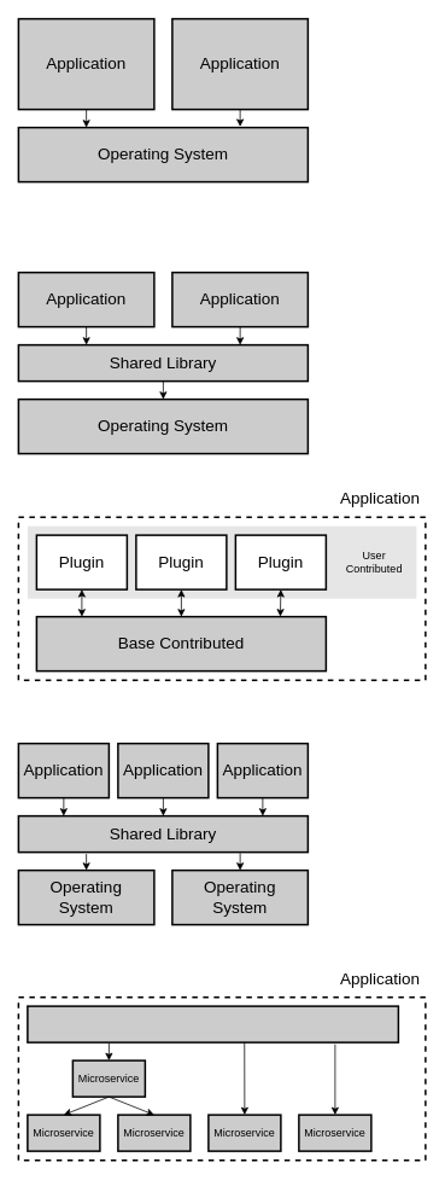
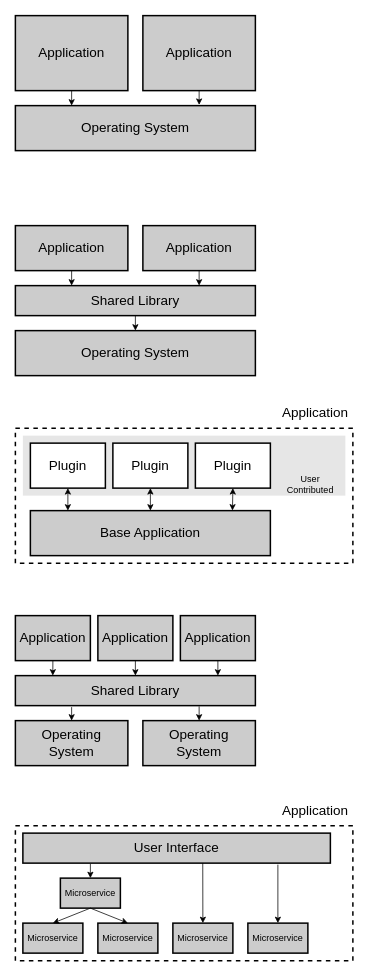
  <mxCell id="0" />
  <mxCell id="1" parent="0" />
  <mxCell id="2" value="" style="rounded=0;whiteSpace=wrap;html=1;strokeWidth=2;fillColor=none;dashed=1;" parent="1" vertex="1"><mxGeometry x="20" y="570" width="450" height="180" as="geometry" /></mxCell>
  <mxCell id="3" value="" style="rounded=0;whiteSpace=wrap;html=1;strokeWidth=1;fillColor=#E6E6E6;strokeColor=none;" parent="1" vertex="1"><mxGeometry x="30" y="580" width="430" height="80" as="geometry" /></mxCell>
  <mxCell id="4" value="" style="rounded=0;whiteSpace=wrap;html=1;fillColor=#CCCCCC;strokeWidth=2;" parent="1" vertex="1"><mxGeometry x="20" y="20" width="150" height="100" as="geometry" /></mxCell>
  <mxCell id="5" value="&lt;font style=&quot;font-size: 18px&quot;&gt;Application&lt;/font&gt;" style="text;html=1;strokeColor=none;fillColor=none;align=center;verticalAlign=middle;whiteSpace=wrap;rounded=0;" parent="1" vertex="1"><mxGeometry x="20" y="60" width="150" height="20" as="geometry" /></mxCell>
  <mxCell id="6" value="" style="rounded=0;whiteSpace=wrap;html=1;fillColor=#CCCCCC;strokeWidth=2;" parent="1" vertex="1"><mxGeometry x="190" y="20" width="150" height="100" as="geometry" /></mxCell>
  <mxCell id="7" value="&lt;font style=&quot;font-size: 18px&quot;&gt;Application&lt;/font&gt;" style="text;html=1;strokeColor=none;fillColor=none;align=center;verticalAlign=middle;whiteSpace=wrap;rounded=0;" parent="1" vertex="1"><mxGeometry x="190" y="60" width="150" height="20" as="geometry" /></mxCell>
  <mxCell id="8" value="" style="rounded=0;whiteSpace=wrap;html=1;strokeWidth=2;fillColor=#CCCCCC;" parent="1" vertex="1"><mxGeometry x="20" y="140" width="320" height="60" as="geometry" /></mxCell>
  <mxCell id="9" value="&lt;font style=&quot;font-size: 18px&quot;&gt;Operating System&lt;/font&gt;" style="text;html=1;strokeColor=none;fillColor=none;align=center;verticalAlign=middle;whiteSpace=wrap;rounded=0;" parent="1" vertex="1"><mxGeometry x="20" y="160" width="320" height="20" as="geometry" /></mxCell>
  <mxCell id="10" value="" style="rounded=0;whiteSpace=wrap;html=1;fillColor=#CCCCCC;strokeWidth=2;" parent="1" vertex="1"><mxGeometry x="20" y="300" width="150" height="60" as="geometry" /></mxCell>
  <mxCell id="11" value="&lt;font style=&quot;font-size: 18px&quot;&gt;Application&lt;/font&gt;" style="text;html=1;strokeColor=none;fillColor=none;align=center;verticalAlign=middle;whiteSpace=wrap;rounded=0;" parent="1" vertex="1"><mxGeometry x="20" y="320" width="150" height="20" as="geometry" /></mxCell>
  <mxCell id="12" value="" style="rounded=0;whiteSpace=wrap;html=1;fillColor=#CCCCCC;strokeWidth=2;" parent="1" vertex="1"><mxGeometry x="190" y="300" width="150" height="60" as="geometry" /></mxCell>
  <mxCell id="13" value="&lt;font style=&quot;font-size: 18px&quot;&gt;Application&lt;/font&gt;" style="text;html=1;strokeColor=none;fillColor=none;align=center;verticalAlign=middle;whiteSpace=wrap;rounded=0;" parent="1" vertex="1"><mxGeometry x="190" y="320" width="150" height="20" as="geometry" /></mxCell>
  <mxCell id="14" value="" style="rounded=0;whiteSpace=wrap;html=1;strokeWidth=2;fillColor=#CCCCCC;" parent="1" vertex="1"><mxGeometry x="20" y="440" width="320" height="60" as="geometry" /></mxCell>
  <mxCell id="15" value="&lt;font style=&quot;font-size: 18px&quot;&gt;Operating System&lt;/font&gt;" style="text;html=1;strokeColor=none;fillColor=none;align=center;verticalAlign=middle;whiteSpace=wrap;rounded=0;" parent="1" vertex="1"><mxGeometry x="20" y="460" width="320" height="20" as="geometry" /></mxCell>
  <mxCell id="16" value="" style="rounded=0;whiteSpace=wrap;html=1;strokeWidth=2;fillColor=#CCCCCC;" parent="1" vertex="1"><mxGeometry x="20" y="380" width="320" height="40" as="geometry" /></mxCell>
  <mxCell id="17" value="&lt;font style=&quot;font-size: 18px&quot;&gt;Shared Library&lt;/font&gt;" style="text;html=1;strokeColor=none;fillColor=none;align=center;verticalAlign=middle;whiteSpace=wrap;rounded=0;" parent="1" vertex="1"><mxGeometry x="100" y="390" width="160" height="20" as="geometry" /></mxCell>
  <mxCell id="18" value="" style="endArrow=classic;html=1;exitX=0.5;exitY=1;exitDx=0;exitDy=0;" parent="1" source="4" edge="1"><mxGeometry width="50" height="50" relative="1" as="geometry"><mxPoint x="20" y="570" as="sourcePoint" /><mxPoint x="95" y="140" as="targetPoint" /></mxGeometry></mxCell>
  <mxCell id="19" value="" style="endArrow=classic;html=1;exitX=0.5;exitY=1;exitDx=0;exitDy=0;" parent="1" source="6" edge="1"><mxGeometry width="50" height="50" relative="1" as="geometry"><mxPoint x="20" y="570" as="sourcePoint" /><mxPoint x="265" y="139" as="targetPoint" /></mxGeometry></mxCell>
  <mxCell id="20" value="" style="endArrow=classic;html=1;exitX=0.5;exitY=1;exitDx=0;exitDy=0;" parent="1" source="10" edge="1"><mxGeometry width="50" height="50" relative="1" as="geometry"><mxPoint x="20" y="590" as="sourcePoint" /><mxPoint x="95" y="380" as="targetPoint" /></mxGeometry></mxCell>
  <mxCell id="21" value="" style="endArrow=classic;html=1;exitX=0.5;exitY=1;exitDx=0;exitDy=0;" parent="1" source="12" edge="1"><mxGeometry width="50" height="50" relative="1" as="geometry"><mxPoint x="105" y="370" as="sourcePoint" /><mxPoint x="265" y="380" as="targetPoint" /></mxGeometry></mxCell>
  <mxCell id="22" value="" style="endArrow=classic;html=1;exitX=0.5;exitY=1;exitDx=0;exitDy=0;entryX=0.5;entryY=0;entryDx=0;entryDy=0;" parent="1" source="16" target="14" edge="1"><mxGeometry width="50" height="50" relative="1" as="geometry"><mxPoint x="20" y="590" as="sourcePoint" /><mxPoint x="70" y="540" as="targetPoint" /></mxGeometry></mxCell>
  <mxCell id="23" value="" style="rounded=0;whiteSpace=wrap;html=1;fillColor=#ffffff;strokeWidth=2;" parent="1" vertex="1"><mxGeometry x="40" y="590" width="100" height="60" as="geometry" /></mxCell>
  <mxCell id="24" value="&lt;font style=&quot;font-size: 18px&quot;&gt;Plugin&lt;/font&gt;" style="text;html=1;strokeColor=none;fillColor=none;align=center;verticalAlign=middle;whiteSpace=wrap;rounded=0;" parent="1" vertex="1"><mxGeometry x="40" y="610" width="100" height="20" as="geometry" /></mxCell>
  <mxCell id="25" value="" style="rounded=0;whiteSpace=wrap;html=1;fillColor=#FFFFFF;strokeWidth=2;" parent="1" vertex="1"><mxGeometry x="150" y="590" width="100" height="60" as="geometry" /></mxCell>
  <mxCell id="26" value="&lt;font style=&quot;font-size: 18px&quot;&gt;Plugin&lt;/font&gt;" style="text;html=1;strokeColor=none;fillColor=none;align=center;verticalAlign=middle;whiteSpace=wrap;rounded=0;" parent="1" vertex="1"><mxGeometry x="150" y="610" width="100" height="20" as="geometry" /></mxCell>
  <mxCell id="27" value="" style="rounded=0;whiteSpace=wrap;html=1;strokeWidth=2;fillColor=#CCCCCC;" parent="1" vertex="1"><mxGeometry x="40" y="680" width="320" height="60" as="geometry" /></mxCell>
- <mxCell id="28" value="&lt;font style=&quot;font-size: 18px&quot;&gt;Base Contributed&lt;/font&gt;" style="text;html=1;strokeColor=none;fillColor=none;align=center;verticalAlign=middle;whiteSpace=wrap;rounded=0;" parent="1" vertex="1"><mxGeometry x="120" y="700" width="160" height="20" as="geometry" /></mxCell>
+ <mxCell id="28" value="&lt;font style=&quot;font-size: 18px&quot;&gt;Base Application&lt;/font&gt;" style="text;html=1;strokeColor=none;fillColor=none;align=center;verticalAlign=middle;whiteSpace=wrap;rounded=0;" parent="1" vertex="1"><mxGeometry x="120" y="700" width="160" height="20" as="geometry" /></mxCell>
  <mxCell id="29" value="" style="rounded=0;whiteSpace=wrap;html=1;fillColor=#FFFFFF;strokeWidth=2;" parent="1" vertex="1"><mxGeometry x="260" y="590" width="100" height="60" as="geometry" /></mxCell>
  <mxCell id="30" value="&lt;span style=&quot;font-size: 18px&quot;&gt;Plugin&lt;/span&gt;" style="text;html=1;strokeColor=none;fillColor=none;align=center;verticalAlign=middle;whiteSpace=wrap;rounded=0;" parent="1" vertex="1"><mxGeometry x="260" y="610" width="100" height="20" as="geometry" /></mxCell>
  <mxCell id="31" value="" style="endArrow=classic;startArrow=classic;html=1;entryX=0.5;entryY=1;entryDx=0;entryDy=0;" parent="1" target="23" edge="1"><mxGeometry width="50" height="50" relative="1" as="geometry"><mxPoint x="90" y="680" as="sourcePoint" /><mxPoint x="80" y="760" as="targetPoint" /></mxGeometry></mxCell>
  <mxCell id="32" value="" style="endArrow=classic;startArrow=classic;html=1;entryX=0.5;entryY=1;entryDx=0;entryDy=0;exitX=0.5;exitY=0;exitDx=0;exitDy=0;" parent="1" source="27" target="25" edge="1"><mxGeometry width="50" height="50" relative="1" as="geometry"><mxPoint x="30" y="810" as="sourcePoint" /><mxPoint x="80" y="760" as="targetPoint" /></mxGeometry></mxCell>
  <mxCell id="33" value="" style="endArrow=classic;startArrow=classic;html=1;entryX=0.5;entryY=1;entryDx=0;entryDy=0;exitX=0.842;exitY=-0.002;exitDx=0;exitDy=0;exitPerimeter=0;" parent="1" source="27" target="29" edge="1"><mxGeometry width="50" height="50" relative="1" as="geometry"><mxPoint x="30" y="810" as="sourcePoint" /><mxPoint x="80" y="760" as="targetPoint" /></mxGeometry></mxCell>
- <mxCell id="34" value="User Contributed" style="text;html=1;strokeColor=none;fillColor=none;align=center;verticalAlign=middle;whiteSpace=wrap;rounded=0;dashed=1;" parent="1" vertex="1"><mxGeometry x="375" y="610" width="77" height="20" as="geometry" /></mxCell>
+ <mxCell id="34" value="User Contributed" style="text;html=1;strokeColor=none;fillColor=none;align=center;verticalAlign=middle;whiteSpace=wrap;rounded=0;dashed=1;" parent="1" vertex="1"><mxGeometry x="375" y="635" width="77" height="20" as="geometry" /></mxCell>
  <mxCell id="35" value="" style="rounded=0;whiteSpace=wrap;html=1;fillColor=#CCCCCC;strokeWidth=2;" parent="1" vertex="1"><mxGeometry x="20" y="820" width="100" height="60" as="geometry" /></mxCell>
  <mxCell id="36" value="&lt;font style=&quot;font-size: 18px&quot;&gt;Application&lt;/font&gt;" style="text;html=1;strokeColor=none;fillColor=none;align=center;verticalAlign=middle;whiteSpace=wrap;rounded=0;" parent="1" vertex="1"><mxGeometry x="20" y="840" width="100" height="20" as="geometry" /></mxCell>
  <mxCell id="37" value="" style="rounded=0;whiteSpace=wrap;html=1;strokeWidth=2;fillColor=#CCCCCC;" parent="1" vertex="1"><mxGeometry x="20" y="960" width="150" height="60" as="geometry" /></mxCell>
  <mxCell id="38" value="&lt;font style=&quot;font-size: 18px&quot;&gt;Operating System&lt;/font&gt;" style="text;html=1;strokeColor=none;fillColor=none;align=center;verticalAlign=middle;whiteSpace=wrap;rounded=0;" parent="1" vertex="1"><mxGeometry x="55" y="980" width="80" height="20" as="geometry" /></mxCell>
  <mxCell id="39" value="" style="rounded=0;whiteSpace=wrap;html=1;strokeWidth=2;fillColor=#CCCCCC;" parent="1" vertex="1"><mxGeometry x="20" y="900" width="320" height="40" as="geometry" /></mxCell>
  <mxCell id="40" value="&lt;font style=&quot;font-size: 18px&quot;&gt;Shared Library&lt;/font&gt;" style="text;html=1;strokeColor=none;fillColor=none;align=center;verticalAlign=middle;whiteSpace=wrap;rounded=0;" parent="1" vertex="1"><mxGeometry x="20" y="910" width="320" height="20" as="geometry" /></mxCell>
  <mxCell id="41" value="" style="rounded=0;whiteSpace=wrap;html=1;strokeWidth=2;fillColor=#CCCCCC;" parent="1" vertex="1"><mxGeometry x="190" y="960" width="150" height="60" as="geometry" /></mxCell>
  <mxCell id="42" value="&lt;font style=&quot;font-size: 18px&quot;&gt;Operating System&lt;/font&gt;" style="text;html=1;strokeColor=none;fillColor=none;align=center;verticalAlign=middle;whiteSpace=wrap;rounded=0;" parent="1" vertex="1"><mxGeometry x="225" y="980" width="80" height="20" as="geometry" /></mxCell>
  <mxCell id="43" value="" style="rounded=0;whiteSpace=wrap;html=1;fillColor=#CCCCCC;strokeWidth=2;" parent="1" vertex="1"><mxGeometry x="130" y="820" width="100" height="60" as="geometry" /></mxCell>
  <mxCell id="44" value="&lt;font style=&quot;font-size: 18px&quot;&gt;Application&lt;/font&gt;" style="text;html=1;strokeColor=none;fillColor=none;align=center;verticalAlign=middle;whiteSpace=wrap;rounded=0;" parent="1" vertex="1"><mxGeometry x="130" y="840" width="100" height="20" as="geometry" /></mxCell>
  <mxCell id="45" value="" style="rounded=0;whiteSpace=wrap;html=1;fillColor=#CCCCCC;strokeWidth=2;" parent="1" vertex="1"><mxGeometry x="240" y="820" width="100" height="60" as="geometry" /></mxCell>
  <mxCell id="46" value="&lt;font style=&quot;font-size: 18px&quot;&gt;Application&lt;/font&gt;" style="text;html=1;strokeColor=none;fillColor=none;align=center;verticalAlign=middle;whiteSpace=wrap;rounded=0;" parent="1" vertex="1"><mxGeometry x="240" y="840" width="100" height="20" as="geometry" /></mxCell>
  <mxCell id="47" value="" style="endArrow=classic;html=1;exitX=0.5;exitY=1;exitDx=0;exitDy=0;entryX=0.156;entryY=0;entryDx=0;entryDy=0;entryPerimeter=0;" parent="1" source="35" edge="1" target="39"><mxGeometry width="50" height="50" relative="1" as="geometry"><mxPoint x="15" y="1090" as="sourcePoint" /><mxPoint x="55" y="900" as="targetPoint" /></mxGeometry></mxCell>
  <mxCell id="48" value="" style="endArrow=classic;html=1;exitX=0.5;exitY=1;exitDx=0;exitDy=0;entryX=0.5;entryY=0;entryDx=0;entryDy=0;" parent="1" source="43" target="39" edge="1"><mxGeometry width="50" height="50" relative="1" as="geometry"><mxPoint x="15" y="1090" as="sourcePoint" /><mxPoint x="175" y="890" as="targetPoint" /></mxGeometry></mxCell>
  <mxCell id="49" value="" style="endArrow=classic;html=1;exitX=0.5;exitY=1;exitDx=0;exitDy=0;" parent="1" source="45" edge="1"><mxGeometry width="50" height="50" relative="1" as="geometry"><mxPoint x="15" y="1090" as="sourcePoint" /><mxPoint x="290" y="900" as="targetPoint" /></mxGeometry></mxCell>
  <mxCell id="50" value="" style="endArrow=classic;html=1;entryX=0.5;entryY=0;entryDx=0;entryDy=0;" parent="1" target="37" edge="1"><mxGeometry width="50" height="50" relative="1" as="geometry"><mxPoint x="95" y="942" as="sourcePoint" /><mxPoint x="65" y="1040" as="targetPoint" /></mxGeometry></mxCell>
  <mxCell id="51" value="" style="endArrow=classic;html=1;entryX=0.5;entryY=0;entryDx=0;entryDy=0;" parent="1" target="41" edge="1"><mxGeometry width="50" height="50" relative="1" as="geometry"><mxPoint x="265" y="941" as="sourcePoint" /><mxPoint x="65" y="1040" as="targetPoint" /></mxGeometry></mxCell>
  <mxCell id="52" value="" style="rounded=0;whiteSpace=wrap;html=1;strokeWidth=2;fillColor=none;dashed=1;" parent="1" vertex="1"><mxGeometry x="20" y="1100" width="450" height="180" as="geometry" /></mxCell>
  <mxCell id="53" value="" style="rounded=0;whiteSpace=wrap;html=1;fillColor=#CCCCCC;strokeWidth=2;" parent="1" vertex="1"><mxGeometry x="80" y="1170" width="80" height="40" as="geometry" /></mxCell>
  <mxCell id="54" value="" style="rounded=0;whiteSpace=wrap;html=1;fillColor=#CCCCCC;strokeWidth=2;" parent="1" vertex="1"><mxGeometry x="30" y="1230" width="80" height="40" as="geometry" /></mxCell>
  <mxCell id="55" value="" style="rounded=0;whiteSpace=wrap;html=1;strokeWidth=2;fillColor=#CCCCCC;" parent="1" vertex="1"><mxGeometry x="30" y="1110" width="410" height="40" as="geometry" /></mxCell>
+ <mxCell id="56" value="&lt;font style=&quot;font-size: 18px&quot;&gt;User Interface&lt;/font&gt;" style="text;html=1;strokeColor=none;fillColor=none;align=center;verticalAlign=middle;whiteSpace=wrap;rounded=0;" parent="1" vertex="1"><mxGeometry x="155" y="1120" width="160" height="20" as="geometry" /></mxCell>
  <mxCell id="57" value="" style="rounded=0;whiteSpace=wrap;html=1;fillColor=#CCCCCC;strokeWidth=2;" parent="1" vertex="1"><mxGeometry x="130" y="1230" width="80" height="40" as="geometry" /></mxCell>
  <mxCell id="58" value="" style="rounded=0;whiteSpace=wrap;html=1;fillColor=#CCCCCC;strokeWidth=2;" parent="1" vertex="1"><mxGeometry x="230" y="1230" width="80" height="40" as="geometry" /></mxCell>
  <mxCell id="59" value="" style="rounded=0;whiteSpace=wrap;html=1;fillColor=#CCCCCC;strokeWidth=2;" parent="1" vertex="1"><mxGeometry x="330" y="1230" width="80" height="40" as="geometry" /></mxCell>
  <mxCell id="60" value="Microservice" style="text;html=1;strokeColor=none;fillColor=none;align=center;verticalAlign=middle;whiteSpace=wrap;rounded=0;dashed=1;" parent="1" vertex="1"><mxGeometry x="80" y="1180" width="80" height="20" as="geometry" /></mxCell>
  <mxCell id="61" value="Microservice" style="text;html=1;strokeColor=none;fillColor=none;align=center;verticalAlign=middle;whiteSpace=wrap;rounded=0;dashed=1;" parent="1" vertex="1"><mxGeometry x="30" y="1240" width="80" height="20" as="geometry" /></mxCell>
  <mxCell id="62" value="Microservice" style="text;html=1;strokeColor=none;fillColor=none;align=center;verticalAlign=middle;whiteSpace=wrap;rounded=0;dashed=1;" parent="1" vertex="1"><mxGeometry x="130" y="1240" width="80" height="20" as="geometry" /></mxCell>
  <mxCell id="63" value="Microservice" style="text;html=1;strokeColor=none;fillColor=none;align=center;verticalAlign=middle;whiteSpace=wrap;rounded=0;dashed=1;" parent="1" vertex="1"><mxGeometry x="230" y="1240" width="80" height="20" as="geometry" /></mxCell>
  <mxCell id="64" value="Microservice" style="text;html=1;strokeColor=none;fillColor=none;align=center;verticalAlign=middle;whiteSpace=wrap;rounded=0;dashed=1;" parent="1" vertex="1"><mxGeometry x="330" y="1240" width="80" height="20" as="geometry" /></mxCell>
  <mxCell id="65" value="&lt;font style=&quot;font-size: 18px&quot;&gt;Application&lt;/font&gt;" style="text;html=1;strokeColor=none;fillColor=none;align=center;verticalAlign=middle;whiteSpace=wrap;rounded=0;" parent="1" vertex="1"><mxGeometry x="370" y="1070" width="100" height="20" as="geometry" /></mxCell>
  <mxCell id="66" value="" style="endArrow=classic;html=1;exitX=0.5;exitY=1;exitDx=0;exitDy=0;entryX=0.5;entryY=0;entryDx=0;entryDy=0;" parent="1" source="53" target="54" edge="1"><mxGeometry width="50" height="50" relative="1" as="geometry"><mxPoint x="20" y="1350" as="sourcePoint" /><mxPoint x="70" y="1300" as="targetPoint" /></mxGeometry></mxCell>
  <mxCell id="67" value="" style="endArrow=classic;html=1;exitX=0.5;exitY=1;exitDx=0;exitDy=0;entryX=0.5;entryY=0;entryDx=0;entryDy=0;" parent="1" source="53" target="57" edge="1"><mxGeometry width="50" height="50" relative="1" as="geometry"><mxPoint x="20" y="1350" as="sourcePoint" /><mxPoint x="70" y="1300" as="targetPoint" /></mxGeometry></mxCell>
  <mxCell id="68" value="" style="endArrow=classic;html=1;entryX=0.5;entryY=0;entryDx=0;entryDy=0;" parent="1" target="53" edge="1"><mxGeometry width="50" height="50" relative="1" as="geometry"><mxPoint x="120" y="1151" as="sourcePoint" /><mxPoint x="70" y="1300" as="targetPoint" /></mxGeometry></mxCell>
  <mxCell id="69" value="" style="endArrow=classic;html=1;entryX=0.5;entryY=0;entryDx=0;entryDy=0;exitX=0.585;exitY=0.995;exitDx=0;exitDy=0;exitPerimeter=0;" parent="1" source="55" target="58" edge="1"><mxGeometry width="50" height="50" relative="1" as="geometry"><mxPoint x="20" y="1350" as="sourcePoint" /><mxPoint x="70" y="1300" as="targetPoint" /></mxGeometry></mxCell>
  <mxCell id="70" value="" style="endArrow=classic;html=1;entryX=0.5;entryY=0;entryDx=0;entryDy=0;" parent="1" target="59" edge="1"><mxGeometry width="50" height="50" relative="1" as="geometry"><mxPoint x="370" y="1152" as="sourcePoint" /><mxPoint x="70" y="1300" as="targetPoint" /></mxGeometry></mxCell>
  <mxCell id="71" value="&lt;font style=&quot;font-size: 18px&quot;&gt;Application&lt;/font&gt;" style="text;html=1;strokeColor=none;fillColor=none;align=center;verticalAlign=middle;whiteSpace=wrap;rounded=0;" parent="1" vertex="1"><mxGeometry x="370" y="540" width="100" height="20" as="geometry" /></mxCell>
